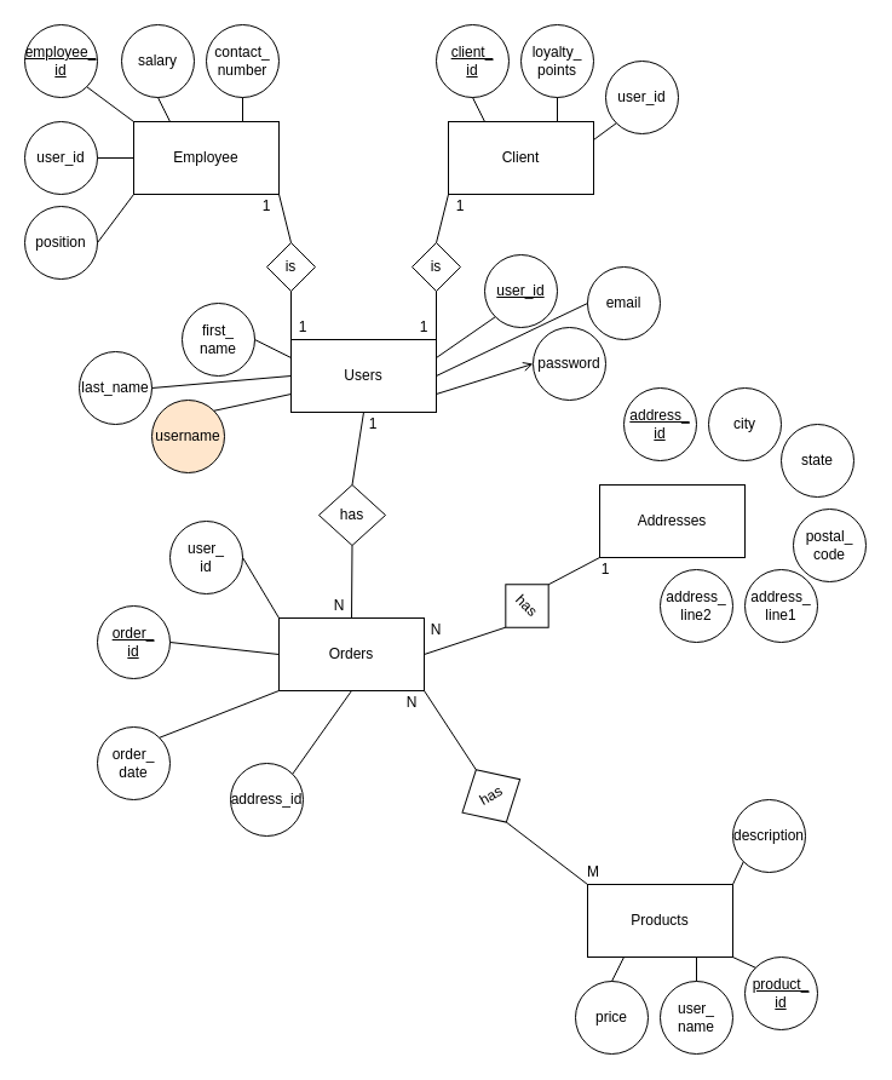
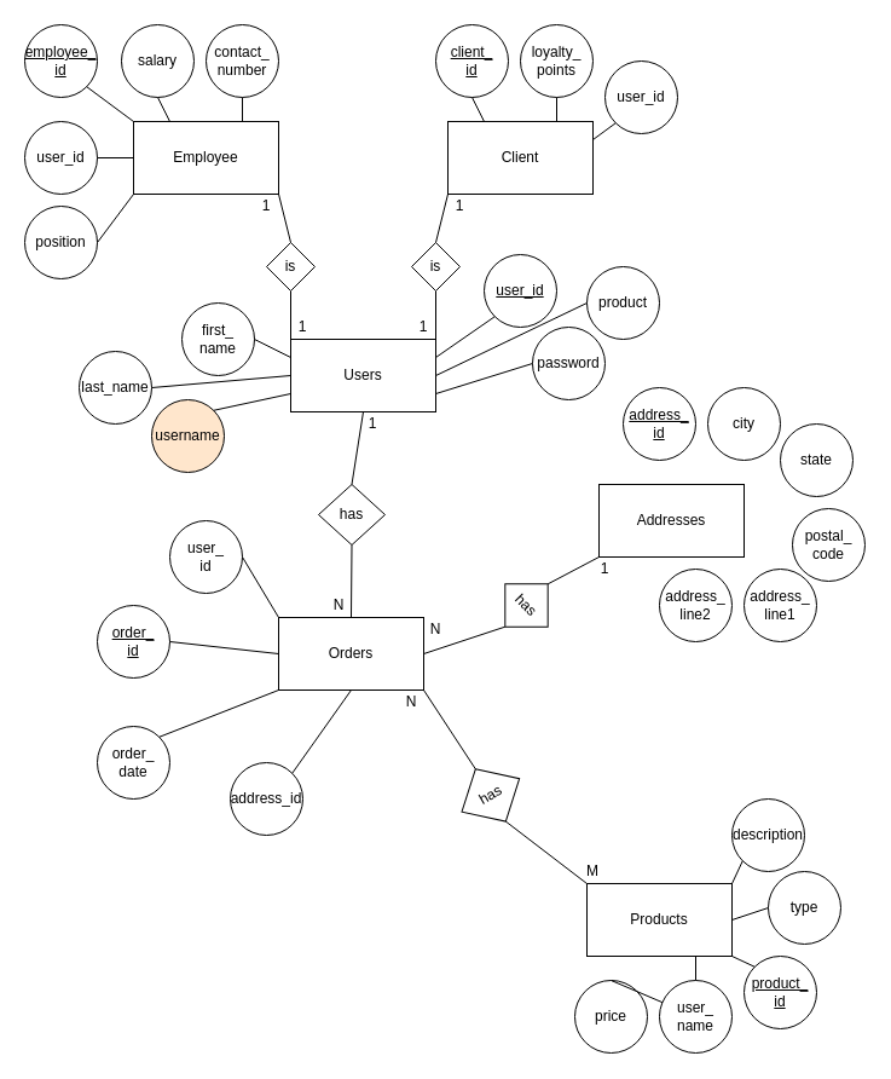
  <mxCell id="0" />
  <mxCell id="1" parent="0" />
  <mxCell id="2" value="&lt;div&gt;Users&lt;/div&gt;" style="rounded=0;whiteSpace=wrap;html=1;" parent="1" vertex="1"><mxGeometry x="240" y="280" width="120" height="60" as="geometry" /></mxCell>
  <mxCell id="3" value="Employee" style="rounded=0;whiteSpace=wrap;html=1;" parent="1" vertex="1"><mxGeometry x="110" y="100" width="120" height="60" as="geometry" /></mxCell>
  <mxCell id="4" value="Client" style="rounded=0;whiteSpace=wrap;html=1;" parent="1" vertex="1"><mxGeometry x="370" y="100" width="120" height="60" as="geometry" /></mxCell>
  <mxCell id="5" value="&lt;div&gt;first_&lt;/div&gt;&lt;div&gt;name&lt;/div&gt;" style="ellipse;whiteSpace=wrap;html=1;aspect=fixed;" parent="1" vertex="1"><mxGeometry x="150" y="250" width="60" height="60" as="geometry" /></mxCell>
  <mxCell id="6" value="salary" style="ellipse;whiteSpace=wrap;html=1;aspect=fixed;" parent="1" vertex="1"><mxGeometry x="100" y="20" width="60" height="60" as="geometry" /></mxCell>
  <mxCell id="7" value="username" style="ellipse;whiteSpace=wrap;html=1;aspect=fixed;fillColor=#ffe6cc;" parent="1" vertex="1"><mxGeometry x="125" y="330" width="60" height="60" as="geometry" /></mxCell>
  <mxCell id="8" value="password" style="ellipse;whiteSpace=wrap;html=1;aspect=fixed;" parent="1" vertex="1"><mxGeometry x="440" y="270" width="60" height="60" as="geometry" /></mxCell>
  <mxCell id="9" value="&lt;div&gt;contact_&lt;/div&gt;&lt;div&gt;number&lt;/div&gt;" style="ellipse;whiteSpace=wrap;html=1;aspect=fixed;" parent="1" vertex="1"><mxGeometry x="170" y="20" width="60" height="60" as="geometry" /></mxCell>
- <mxCell id="10" value="email" style="ellipse;whiteSpace=wrap;html=1;aspect=fixed;" parent="1" vertex="1"><mxGeometry x="485" y="220" width="60" height="60" as="geometry" /></mxCell>
+ <mxCell id="10" value="product" style="ellipse;whiteSpace=wrap;html=1;aspect=fixed;" parent="1" vertex="1"><mxGeometry x="485" y="220" width="60" height="60" as="geometry" /></mxCell>
  <mxCell id="11" value="&lt;div&gt;&lt;u&gt;employee_&lt;/u&gt;&lt;/div&gt;&lt;div&gt;&lt;u&gt;id&lt;i&gt;&lt;br&gt;&lt;/i&gt;&lt;/u&gt;&lt;/div&gt;" style="ellipse;whiteSpace=wrap;html=1;aspect=fixed;" parent="1" vertex="1"><mxGeometry x="20" y="20" width="60" height="60" as="geometry" /></mxCell>
  <mxCell id="12" value="&lt;div&gt;loyalty_&lt;/div&gt;&lt;div&gt;points&lt;/div&gt;" style="ellipse;whiteSpace=wrap;html=1;aspect=fixed;" parent="1" vertex="1"><mxGeometry x="430" y="20" width="60" height="60" as="geometry" /></mxCell>
  <mxCell id="13" value="last_name" style="ellipse;whiteSpace=wrap;html=1;aspect=fixed;" parent="1" vertex="1"><mxGeometry x="65" y="290" width="60" height="60" as="geometry" /></mxCell>
  <mxCell id="14" value="&lt;div&gt;&lt;u&gt;client_&lt;/u&gt;&lt;/div&gt;&lt;div&gt;&lt;u&gt;id&lt;/u&gt;&lt;/div&gt;" style="ellipse;whiteSpace=wrap;html=1;" parent="1" vertex="1"><mxGeometry x="360" y="20" width="60" height="60" as="geometry" /></mxCell>
  <mxCell id="15" value="user_id" style="ellipse;whiteSpace=wrap;html=1;aspect=fixed;" parent="1" vertex="1"><mxGeometry x="20" y="100" width="60" height="60" as="geometry" /></mxCell>
  <mxCell id="16" value="user_id" style="ellipse;whiteSpace=wrap;html=1;aspect=fixed;" parent="1" vertex="1"><mxGeometry x="500" y="50" width="60" height="60" as="geometry" /></mxCell>
  <mxCell id="17" value="position" style="ellipse;whiteSpace=wrap;html=1;aspect=fixed;" parent="1" vertex="1"><mxGeometry x="20" y="170" width="60" height="60" as="geometry" /></mxCell>
  <mxCell id="18" value="&lt;u&gt;user_id&lt;/u&gt;" style="ellipse;whiteSpace=wrap;html=1;aspect=fixed;" parent="1" vertex="1"><mxGeometry x="400" y="210" width="60" height="60" as="geometry" /></mxCell>
  <mxCell id="19" value="&lt;div&gt;is&lt;/div&gt;" style="rhombus;whiteSpace=wrap;html=1;" parent="1" vertex="1"><mxGeometry x="220" y="200" width="40" height="40" as="geometry" /></mxCell>
  <mxCell id="20" value="&lt;div&gt;is&lt;/div&gt;" style="rhombus;whiteSpace=wrap;html=1;" parent="1" vertex="1"><mxGeometry x="340" y="200" width="40" height="40" as="geometry" /></mxCell>
  <mxCell id="21" value="" style="endArrow=none;html=1;rounded=0;entryX=0;entryY=1;entryDx=0;entryDy=0;exitX=0.5;exitY=0;exitDx=0;exitDy=0;" parent="1" source="20" target="4" edge="1"><mxGeometry width="50" height="50" relative="1" as="geometry"><mxPoint x="230" y="270" as="sourcePoint" /><mxPoint x="280" y="220" as="targetPoint" /></mxGeometry></mxCell>
  <mxCell id="22" value="" style="endArrow=none;html=1;rounded=0;entryX=0.5;entryY=1;entryDx=0;entryDy=0;exitX=1;exitY=0;exitDx=0;exitDy=0;" parent="1" source="2" target="20" edge="1"><mxGeometry width="50" height="50" relative="1" as="geometry"><mxPoint x="310" y="260" as="sourcePoint" /><mxPoint x="280" y="220" as="targetPoint" /></mxGeometry></mxCell>
  <mxCell id="23" value="" style="endArrow=none;html=1;rounded=0;entryX=0.5;entryY=1;entryDx=0;entryDy=0;exitX=0;exitY=0;exitDx=0;exitDy=0;" parent="1" source="2" target="19" edge="1"><mxGeometry width="50" height="50" relative="1" as="geometry"><mxPoint x="230" y="270" as="sourcePoint" /><mxPoint x="280" y="220" as="targetPoint" /></mxGeometry></mxCell>
  <mxCell id="24" value="" style="endArrow=none;html=1;rounded=0;entryX=1;entryY=1;entryDx=0;entryDy=0;exitX=0.5;exitY=0;exitDx=0;exitDy=0;" parent="1" source="19" target="3" edge="1"><mxGeometry width="50" height="50" relative="1" as="geometry"><mxPoint x="230" y="270" as="sourcePoint" /><mxPoint x="280" y="220" as="targetPoint" /></mxGeometry></mxCell>
  <mxCell id="25" value="1" style="text;html=1;align=center;verticalAlign=middle;whiteSpace=wrap;rounded=0;" parent="1" vertex="1"><mxGeometry x="210" y="160" width="20" height="20" as="geometry" /></mxCell>
  <mxCell id="26" value="1" style="text;html=1;align=center;verticalAlign=middle;whiteSpace=wrap;rounded=0;" parent="1" vertex="1"><mxGeometry x="240" y="260" width="20" height="20" as="geometry" /></mxCell>
  <mxCell id="27" value="" style="endArrow=none;html=1;rounded=0;entryX=0.5;entryY=1;entryDx=0;entryDy=0;exitX=1;exitY=0;exitDx=0;exitDy=0;" parent="1" source="2" target="28" edge="1"><mxGeometry width="50" height="50" relative="1" as="geometry"><mxPoint x="360" y="280" as="sourcePoint" /><mxPoint x="360" y="240" as="targetPoint" /></mxGeometry></mxCell>
  <mxCell id="28" value="1" style="text;html=1;align=center;verticalAlign=middle;whiteSpace=wrap;rounded=0;" parent="1" vertex="1"><mxGeometry x="340" y="260" width="20" height="20" as="geometry" /></mxCell>
  <mxCell id="29" value="1" style="text;html=1;align=center;verticalAlign=middle;whiteSpace=wrap;rounded=0;" parent="1" vertex="1"><mxGeometry x="370" y="160" width="20" height="20" as="geometry" /></mxCell>
  <mxCell id="30" value="" style="endArrow=none;html=1;rounded=0;entryX=1;entryY=0.5;entryDx=0;entryDy=0;exitX=0;exitY=1;exitDx=0;exitDy=0;" parent="1" source="3" target="17" edge="1"><mxGeometry width="50" height="50" relative="1" as="geometry"><mxPoint x="230" y="230" as="sourcePoint" /><mxPoint x="280" y="180" as="targetPoint" /></mxGeometry></mxCell>
  <mxCell id="31" value="" style="endArrow=none;html=1;rounded=0;entryX=0.5;entryY=1;entryDx=0;entryDy=0;exitX=0.75;exitY=0;exitDx=0;exitDy=0;" parent="1" source="3" target="9" edge="1"><mxGeometry width="50" height="50" relative="1" as="geometry"><mxPoint x="230" y="230" as="sourcePoint" /><mxPoint x="280" y="180" as="targetPoint" /></mxGeometry></mxCell>
  <mxCell id="32" value="" style="endArrow=none;html=1;rounded=0;entryX=0.5;entryY=1;entryDx=0;entryDy=0;exitX=0.25;exitY=0;exitDx=0;exitDy=0;" parent="1" source="3" target="6" edge="1"><mxGeometry width="50" height="50" relative="1" as="geometry"><mxPoint x="230" y="230" as="sourcePoint" /><mxPoint x="280" y="180" as="targetPoint" /></mxGeometry></mxCell>
  <mxCell id="33" value="" style="endArrow=none;html=1;rounded=0;entryX=1;entryY=1;entryDx=0;entryDy=0;exitX=0;exitY=0;exitDx=0;exitDy=0;" parent="1" source="3" target="11" edge="1"><mxGeometry width="50" height="50" relative="1" as="geometry"><mxPoint x="150" y="110" as="sourcePoint" /><mxPoint x="151" y="91" as="targetPoint" /></mxGeometry></mxCell>
  <mxCell id="34" value="" style="endArrow=none;html=1;rounded=0;entryX=1;entryY=0.5;entryDx=0;entryDy=0;exitX=0;exitY=0.5;exitDx=0;exitDy=0;" parent="1" source="3" target="15" edge="1"><mxGeometry width="50" height="50" relative="1" as="geometry"><mxPoint x="120" y="110" as="sourcePoint" /><mxPoint x="81" y="91" as="targetPoint" /></mxGeometry></mxCell>
  <mxCell id="35" value="" style="endArrow=none;html=1;rounded=0;entryX=0.5;entryY=1;entryDx=0;entryDy=0;exitX=0.25;exitY=0;exitDx=0;exitDy=0;" parent="1" source="4" target="14" edge="1"><mxGeometry width="50" height="50" relative="1" as="geometry"><mxPoint x="230" y="230" as="sourcePoint" /><mxPoint x="280" y="180" as="targetPoint" /></mxGeometry></mxCell>
  <mxCell id="36" value="" style="endArrow=none;html=1;rounded=0;entryX=0.5;entryY=1;entryDx=0;entryDy=0;exitX=0.75;exitY=0;exitDx=0;exitDy=0;" parent="1" source="4" target="12" edge="1"><mxGeometry width="50" height="50" relative="1" as="geometry"><mxPoint x="410" y="110" as="sourcePoint" /><mxPoint x="400" y="90" as="targetPoint" /></mxGeometry></mxCell>
  <mxCell id="37" value="" style="endArrow=none;html=1;rounded=0;entryX=0;entryY=1;entryDx=0;entryDy=0;exitX=1;exitY=0.25;exitDx=0;exitDy=0;" parent="1" source="4" target="16" edge="1"><mxGeometry width="50" height="50" relative="1" as="geometry"><mxPoint x="470" y="110" as="sourcePoint" /><mxPoint x="470" y="90" as="targetPoint" /></mxGeometry></mxCell>
  <mxCell id="38" value="" style="endArrow=none;html=1;rounded=0;entryX=1;entryY=0.5;entryDx=0;entryDy=0;exitX=0;exitY=0.25;exitDx=0;exitDy=0;" parent="1" source="2" target="5" edge="1"><mxGeometry width="50" height="50" relative="1" as="geometry"><mxPoint x="230" y="280" as="sourcePoint" /><mxPoint x="280" y="230" as="targetPoint" /></mxGeometry></mxCell>
  <mxCell id="39" value="" style="endArrow=none;html=1;rounded=0;entryX=1;entryY=0.5;entryDx=0;entryDy=0;exitX=0;exitY=0.5;exitDx=0;exitDy=0;" parent="1" source="2" target="13" edge="1"><mxGeometry width="50" height="50" relative="1" as="geometry"><mxPoint x="250" y="320" as="sourcePoint" /><mxPoint x="201" y="309" as="targetPoint" /></mxGeometry></mxCell>
  <mxCell id="40" value="" style="endArrow=none;html=1;rounded=0;entryX=1;entryY=0;entryDx=0;entryDy=0;exitX=0;exitY=0.75;exitDx=0;exitDy=0;" parent="1" source="2" target="7" edge="1"><mxGeometry width="50" height="50" relative="1" as="geometry"><mxPoint x="260" y="330" as="sourcePoint" /><mxPoint x="211" y="319" as="targetPoint" /></mxGeometry></mxCell>
- <mxCell id="41" value="" style="endArrow=open;html=1;rounded=0;entryX=0;entryY=0.5;entryDx=0;entryDy=0;exitX=1;exitY=0.75;exitDx=0;exitDy=0;" parent="1" source="2" target="8" edge="1"><mxGeometry width="50" height="50" relative="1" as="geometry"><mxPoint x="310" y="350" as="sourcePoint" /><mxPoint x="300" y="360" as="targetPoint" /><Array as="points" /></mxGeometry></mxCell>
+ <mxCell id="41" value="" style="endArrow=none;html=1;rounded=0;entryX=0;entryY=0.5;entryDx=0;entryDy=0;exitX=1;exitY=0.75;exitDx=0;exitDy=0;" parent="1" source="2" target="8" edge="1"><mxGeometry width="50" height="50" relative="1" as="geometry"><mxPoint x="310" y="350" as="sourcePoint" /><mxPoint x="300" y="360" as="targetPoint" /><Array as="points" /></mxGeometry></mxCell>
  <mxCell id="42" value="" style="endArrow=none;html=1;rounded=0;entryX=0;entryY=0.5;entryDx=0;entryDy=0;exitX=1;exitY=0.5;exitDx=0;exitDy=0;" parent="1" source="2" target="10" edge="1"><mxGeometry width="50" height="50" relative="1" as="geometry"><mxPoint x="340" y="350" as="sourcePoint" /><mxPoint x="349" y="369" as="targetPoint" /></mxGeometry></mxCell>
  <mxCell id="43" value="" style="endArrow=none;html=1;rounded=0;entryX=0;entryY=1;entryDx=0;entryDy=0;exitX=1;exitY=0.25;exitDx=0;exitDy=0;" parent="1" source="2" target="18" edge="1"><mxGeometry width="50" height="50" relative="1" as="geometry"><mxPoint x="370" y="335" as="sourcePoint" /><mxPoint x="400" y="350" as="targetPoint" /></mxGeometry></mxCell>
  <mxCell id="44" value="&lt;div&gt;Orders&lt;/div&gt;" style="rounded=0;whiteSpace=wrap;html=1;" parent="1" vertex="1"><mxGeometry x="230" y="510" width="120" height="60" as="geometry" /></mxCell>
  <mxCell id="45" value="Addresses" style="rounded=0;whiteSpace=wrap;html=1;" parent="1" vertex="1"><mxGeometry x="495" y="400" width="120" height="60" as="geometry" /></mxCell>
  <mxCell id="46" value="&lt;div&gt;Products&lt;/div&gt;" style="rounded=0;whiteSpace=wrap;html=1;" parent="1" vertex="1"><mxGeometry x="485" y="730" width="120" height="60" as="geometry" /></mxCell>
  <mxCell id="47" value="&lt;div&gt;&lt;u&gt;product_&lt;/u&gt;&lt;/div&gt;&lt;div&gt;&lt;u&gt;id&lt;/u&gt;&lt;/div&gt;" style="ellipse;whiteSpace=wrap;html=1;" parent="1" vertex="1"><mxGeometry x="615" y="790" width="60" height="60" as="geometry" /></mxCell>
  <mxCell id="48" value="&lt;div&gt;user_&lt;/div&gt;&lt;div&gt;name&lt;/div&gt;" style="ellipse;whiteSpace=wrap;html=1;" parent="1" vertex="1"><mxGeometry x="545" y="810" width="60" height="60" as="geometry" /></mxCell>
+ <mxCell id="49" value="type" style="ellipse;whiteSpace=wrap;html=1;" parent="1" vertex="1"><mxGeometry x="635" y="720" width="60" height="60" as="geometry" /></mxCell>
  <mxCell id="50" value="price" style="ellipse;whiteSpace=wrap;html=1;" parent="1" vertex="1"><mxGeometry x="475" y="810" width="60" height="60" as="geometry" /></mxCell>
  <mxCell id="51" value="description" style="ellipse;whiteSpace=wrap;html=1;" parent="1" vertex="1"><mxGeometry x="605" y="660" width="60" height="60" as="geometry" /></mxCell>
  <mxCell id="52" value="" style="endArrow=none;html=1;rounded=0;entryX=0;entryY=1;entryDx=0;entryDy=0;exitX=1;exitY=0;exitDx=0;exitDy=0;" parent="1" source="46" target="51" edge="1"><mxGeometry width="50" height="50" relative="1" as="geometry"><mxPoint x="485" y="710" as="sourcePoint" /><mxPoint x="535" y="660" as="targetPoint" /></mxGeometry></mxCell>
+ <mxCell id="53" value="" style="endArrow=none;html=1;rounded=0;entryX=0;entryY=0.5;entryDx=0;entryDy=0;exitX=1;exitY=0.5;exitDx=0;exitDy=0;" parent="1" source="46" target="49" edge="1"><mxGeometry width="50" height="50" relative="1" as="geometry"><mxPoint x="485" y="710" as="sourcePoint" /><mxPoint x="535" y="660" as="targetPoint" /></mxGeometry></mxCell>
  <mxCell id="54" value="" style="endArrow=none;html=1;rounded=0;entryX=0;entryY=0;entryDx=0;entryDy=0;exitX=1;exitY=1;exitDx=0;exitDy=0;" parent="1" source="46" target="47" edge="1"><mxGeometry width="50" height="50" relative="1" as="geometry"><mxPoint x="485" y="710" as="sourcePoint" /><mxPoint x="535" y="660" as="targetPoint" /></mxGeometry></mxCell>
  <mxCell id="55" value="" style="endArrow=none;html=1;rounded=0;entryX=0.5;entryY=0;entryDx=0;entryDy=0;exitX=0.75;exitY=1;exitDx=0;exitDy=0;" parent="1" source="46" target="48" edge="1"><mxGeometry width="50" height="50" relative="1" as="geometry"><mxPoint x="485" y="710" as="sourcePoint" /><mxPoint x="535" y="660" as="targetPoint" /></mxGeometry></mxCell>
- <mxCell id="56" value="" style="endArrow=none;html=1;rounded=0;entryX=0.25;entryY=1;entryDx=0;entryDy=0;exitX=0.5;exitY=0;exitDx=0;exitDy=0;" parent="1" source="50" target="46" edge="1"><mxGeometry width="50" height="50" relative="1" as="geometry"><mxPoint x="485" y="710" as="sourcePoint" /><mxPoint x="535" y="660" as="targetPoint" /></mxGeometry></mxCell>
+ <mxCell id="56" value="" style="endArrow=none;html=1;rounded=0;exitX=0.5;exitY=0;exitDx=0;exitDy=0;" parent="1" source="50" target="48" edge="1"><mxGeometry width="50" height="50" relative="1" as="geometry"><mxPoint x="485" y="710" as="sourcePoint" /><mxPoint x="535" y="660" as="targetPoint" /></mxGeometry></mxCell>
  <mxCell id="57" value="&lt;div&gt;&lt;u&gt;address_&lt;/u&gt;&lt;/div&gt;&lt;div&gt;&lt;u&gt;id&lt;br&gt;&lt;/u&gt;&lt;/div&gt;" style="ellipse;whiteSpace=wrap;html=1;" parent="1" vertex="1"><mxGeometry x="515" y="320" width="60" height="60" as="geometry" /></mxCell>
  <mxCell id="58" value="city" style="ellipse;whiteSpace=wrap;html=1;" parent="1" vertex="1"><mxGeometry x="585" y="320" width="60" height="60" as="geometry" /></mxCell>
  <mxCell id="59" value="state" style="ellipse;whiteSpace=wrap;html=1;" parent="1" vertex="1"><mxGeometry x="645" y="350" width="60" height="60" as="geometry" /></mxCell>
  <mxCell id="60" value="&lt;div&gt;postal_&lt;/div&gt;&lt;div&gt;code&lt;/div&gt;" style="ellipse;whiteSpace=wrap;html=1;" parent="1" vertex="1"><mxGeometry x="655" y="420" width="60" height="60" as="geometry" /></mxCell>
  <mxCell id="61" value="&lt;div&gt;address_&lt;/div&gt;&lt;div&gt;line1&lt;/div&gt;" style="ellipse;whiteSpace=wrap;html=1;" parent="1" vertex="1"><mxGeometry x="615" y="470" width="60" height="60" as="geometry" /></mxCell>
  <mxCell id="62" value="&lt;div&gt;address_&lt;/div&gt;&lt;div&gt;line2&lt;/div&gt;" style="ellipse;whiteSpace=wrap;html=1;" parent="1" vertex="1"><mxGeometry x="545" y="470" width="60" height="60" as="geometry" /></mxCell>
  <mxCell id="63" value="&lt;div&gt;&lt;u&gt;order_&lt;/u&gt;&lt;/div&gt;&lt;div&gt;&lt;u&gt;id&lt;/u&gt;&lt;/div&gt;" style="ellipse;whiteSpace=wrap;html=1;aspect=fixed;" parent="1" vertex="1"><mxGeometry x="80" y="500" width="60" height="60" as="geometry" /></mxCell>
  <mxCell id="64" value="&lt;div&gt;user_&lt;/div&gt;&lt;div&gt;id&lt;/div&gt;" style="ellipse;whiteSpace=wrap;html=1;aspect=fixed;" parent="1" vertex="1"><mxGeometry x="140" y="430" width="60" height="60" as="geometry" /></mxCell>
  <mxCell id="65" value="address_id" style="ellipse;whiteSpace=wrap;html=1;aspect=fixed;" parent="1" vertex="1"><mxGeometry x="190" y="630" width="60" height="60" as="geometry" /></mxCell>
  <mxCell id="66" value="&lt;div&gt;order_&lt;/div&gt;&lt;div&gt;date&lt;/div&gt;" style="ellipse;whiteSpace=wrap;html=1;" parent="1" vertex="1"><mxGeometry x="80" y="600" width="60" height="60" as="geometry" /></mxCell>
  <mxCell id="67" value="has" style="rhombus;whiteSpace=wrap;html=1;" parent="1" vertex="1"><mxGeometry x="263" y="400" width="55" height="50" as="geometry" /></mxCell>
  <mxCell id="68" value="" style="endArrow=none;html=1;rounded=0;entryX=0.5;entryY=1;entryDx=0;entryDy=0;exitX=0.5;exitY=0;exitDx=0;exitDy=0;" parent="1" source="67" target="2" edge="1"><mxGeometry width="50" height="50" relative="1" as="geometry"><mxPoint x="255" y="440" as="sourcePoint" /><mxPoint x="305" y="390" as="targetPoint" /></mxGeometry></mxCell>
  <mxCell id="69" value="" style="endArrow=none;html=1;rounded=0;entryX=0.5;entryY=1;entryDx=0;entryDy=0;exitX=0.5;exitY=0;exitDx=0;exitDy=0;" parent="1" source="44" target="67" edge="1"><mxGeometry width="50" height="50" relative="1" as="geometry"><mxPoint x="255" y="440" as="sourcePoint" /><mxPoint x="305" y="390" as="targetPoint" /></mxGeometry></mxCell>
  <mxCell id="70" value="1" style="text;html=1;align=center;verticalAlign=middle;whiteSpace=wrap;rounded=0;" parent="1" vertex="1"><mxGeometry x="298" y="340" width="20" height="20" as="geometry" /></mxCell>
  <mxCell id="71" value="N" style="text;html=1;align=center;verticalAlign=middle;whiteSpace=wrap;rounded=0;" parent="1" vertex="1"><mxGeometry x="270" y="490" width="20" height="20" as="geometry" /></mxCell>
  <mxCell id="72" value="has" style="rhombus;whiteSpace=wrap;html=1;rotation=45;" parent="1" vertex="1"><mxGeometry x="410" y="475" width="50" height="50" as="geometry" /></mxCell>
  <mxCell id="73" value="" style="endArrow=none;html=1;rounded=0;entryX=0.5;entryY=1;entryDx=0;entryDy=0;exitX=1;exitY=0.5;exitDx=0;exitDy=0;" parent="1" source="44" target="72" edge="1"><mxGeometry width="50" height="50" relative="1" as="geometry"><mxPoint x="255" y="530" as="sourcePoint" /><mxPoint x="305" y="480" as="targetPoint" /></mxGeometry></mxCell>
  <mxCell id="74" value="" style="endArrow=none;html=1;rounded=0;entryX=0;entryY=1;entryDx=0;entryDy=0;exitX=0.5;exitY=0;exitDx=0;exitDy=0;" parent="1" source="72" target="45" edge="1"><mxGeometry width="50" height="50" relative="1" as="geometry"><mxPoint x="255" y="530" as="sourcePoint" /><mxPoint x="305" y="480" as="targetPoint" /></mxGeometry></mxCell>
  <mxCell id="75" value="1" style="text;html=1;align=center;verticalAlign=middle;whiteSpace=wrap;rounded=0;" parent="1" vertex="1"><mxGeometry x="490" y="460" width="20" height="20" as="geometry" /></mxCell>
  <mxCell id="76" value="N" style="text;html=1;align=center;verticalAlign=middle;whiteSpace=wrap;rounded=0;" parent="1" vertex="1"><mxGeometry x="350" y="510" width="20" height="20" as="geometry" /></mxCell>
  <mxCell id="77" value="" style="endArrow=none;html=1;rounded=0;entryX=1;entryY=0.5;entryDx=0;entryDy=0;exitX=0;exitY=0.5;exitDx=0;exitDy=0;" parent="1" source="44" target="63" edge="1"><mxGeometry width="50" height="50" relative="1" as="geometry"><mxPoint x="255" y="650" as="sourcePoint" /><mxPoint x="305" y="600" as="targetPoint" /></mxGeometry></mxCell>
  <mxCell id="78" value="" style="endArrow=none;html=1;rounded=0;entryX=1;entryY=0;entryDx=0;entryDy=0;exitX=0.5;exitY=1;exitDx=0;exitDy=0;" parent="1" source="44" target="65" edge="1"><mxGeometry width="50" height="50" relative="1" as="geometry"><mxPoint x="245" y="610" as="sourcePoint" /><mxPoint x="305" y="600" as="targetPoint" /></mxGeometry></mxCell>
  <mxCell id="79" value="" style="endArrow=none;html=1;rounded=0;entryX=1;entryY=0.5;entryDx=0;entryDy=0;exitX=0;exitY=0;exitDx=0;exitDy=0;" parent="1" source="44" target="64" edge="1"><mxGeometry width="50" height="50" relative="1" as="geometry"><mxPoint x="240" y="550" as="sourcePoint" /><mxPoint x="180" y="550" as="targetPoint" /></mxGeometry></mxCell>
  <mxCell id="80" value="" style="endArrow=none;html=1;rounded=0;entryX=1;entryY=0;entryDx=0;entryDy=0;exitX=0;exitY=1;exitDx=0;exitDy=0;" parent="1" source="44" target="66" edge="1"><mxGeometry width="50" height="50" relative="1" as="geometry"><mxPoint x="240" y="520" as="sourcePoint" /><mxPoint x="210" y="470" as="targetPoint" /></mxGeometry></mxCell>
  <mxCell id="81" value="has" style="rhombus;whiteSpace=wrap;html=1;rotation=-30;" parent="1" vertex="1"><mxGeometry x="377.83" y="631.92" width="55" height="50" as="geometry" /></mxCell>
  <mxCell id="82" value="" style="endArrow=none;html=1;rounded=0;entryX=1;entryY=1;entryDx=0;entryDy=0;exitX=0.5;exitY=0;exitDx=0;exitDy=0;" parent="1" source="81" target="44" edge="1"><mxGeometry width="50" height="50" relative="1" as="geometry"><mxPoint x="325" y="670" as="sourcePoint" /><mxPoint x="375" y="620" as="targetPoint" /></mxGeometry></mxCell>
  <mxCell id="83" value="N" style="text;html=1;align=center;verticalAlign=middle;whiteSpace=wrap;rounded=0;" parent="1" vertex="1"><mxGeometry x="330" y="570" width="20" height="20" as="geometry" /></mxCell>
  <mxCell id="84" value="" style="endArrow=none;html=1;rounded=0;entryX=0;entryY=0;entryDx=0;entryDy=0;exitX=0.5;exitY=1;exitDx=0;exitDy=0;" parent="1" source="81" target="46" edge="1"><mxGeometry width="50" height="50" relative="1" as="geometry"><mxPoint x="325" y="670" as="sourcePoint" /><mxPoint x="375" y="620" as="targetPoint" /></mxGeometry></mxCell>
  <mxCell id="85" value="M" style="text;html=1;align=center;verticalAlign=middle;whiteSpace=wrap;rounded=0;" parent="1" vertex="1"><mxGeometry x="480" y="710" width="20" height="20" as="geometry" /></mxCell>
